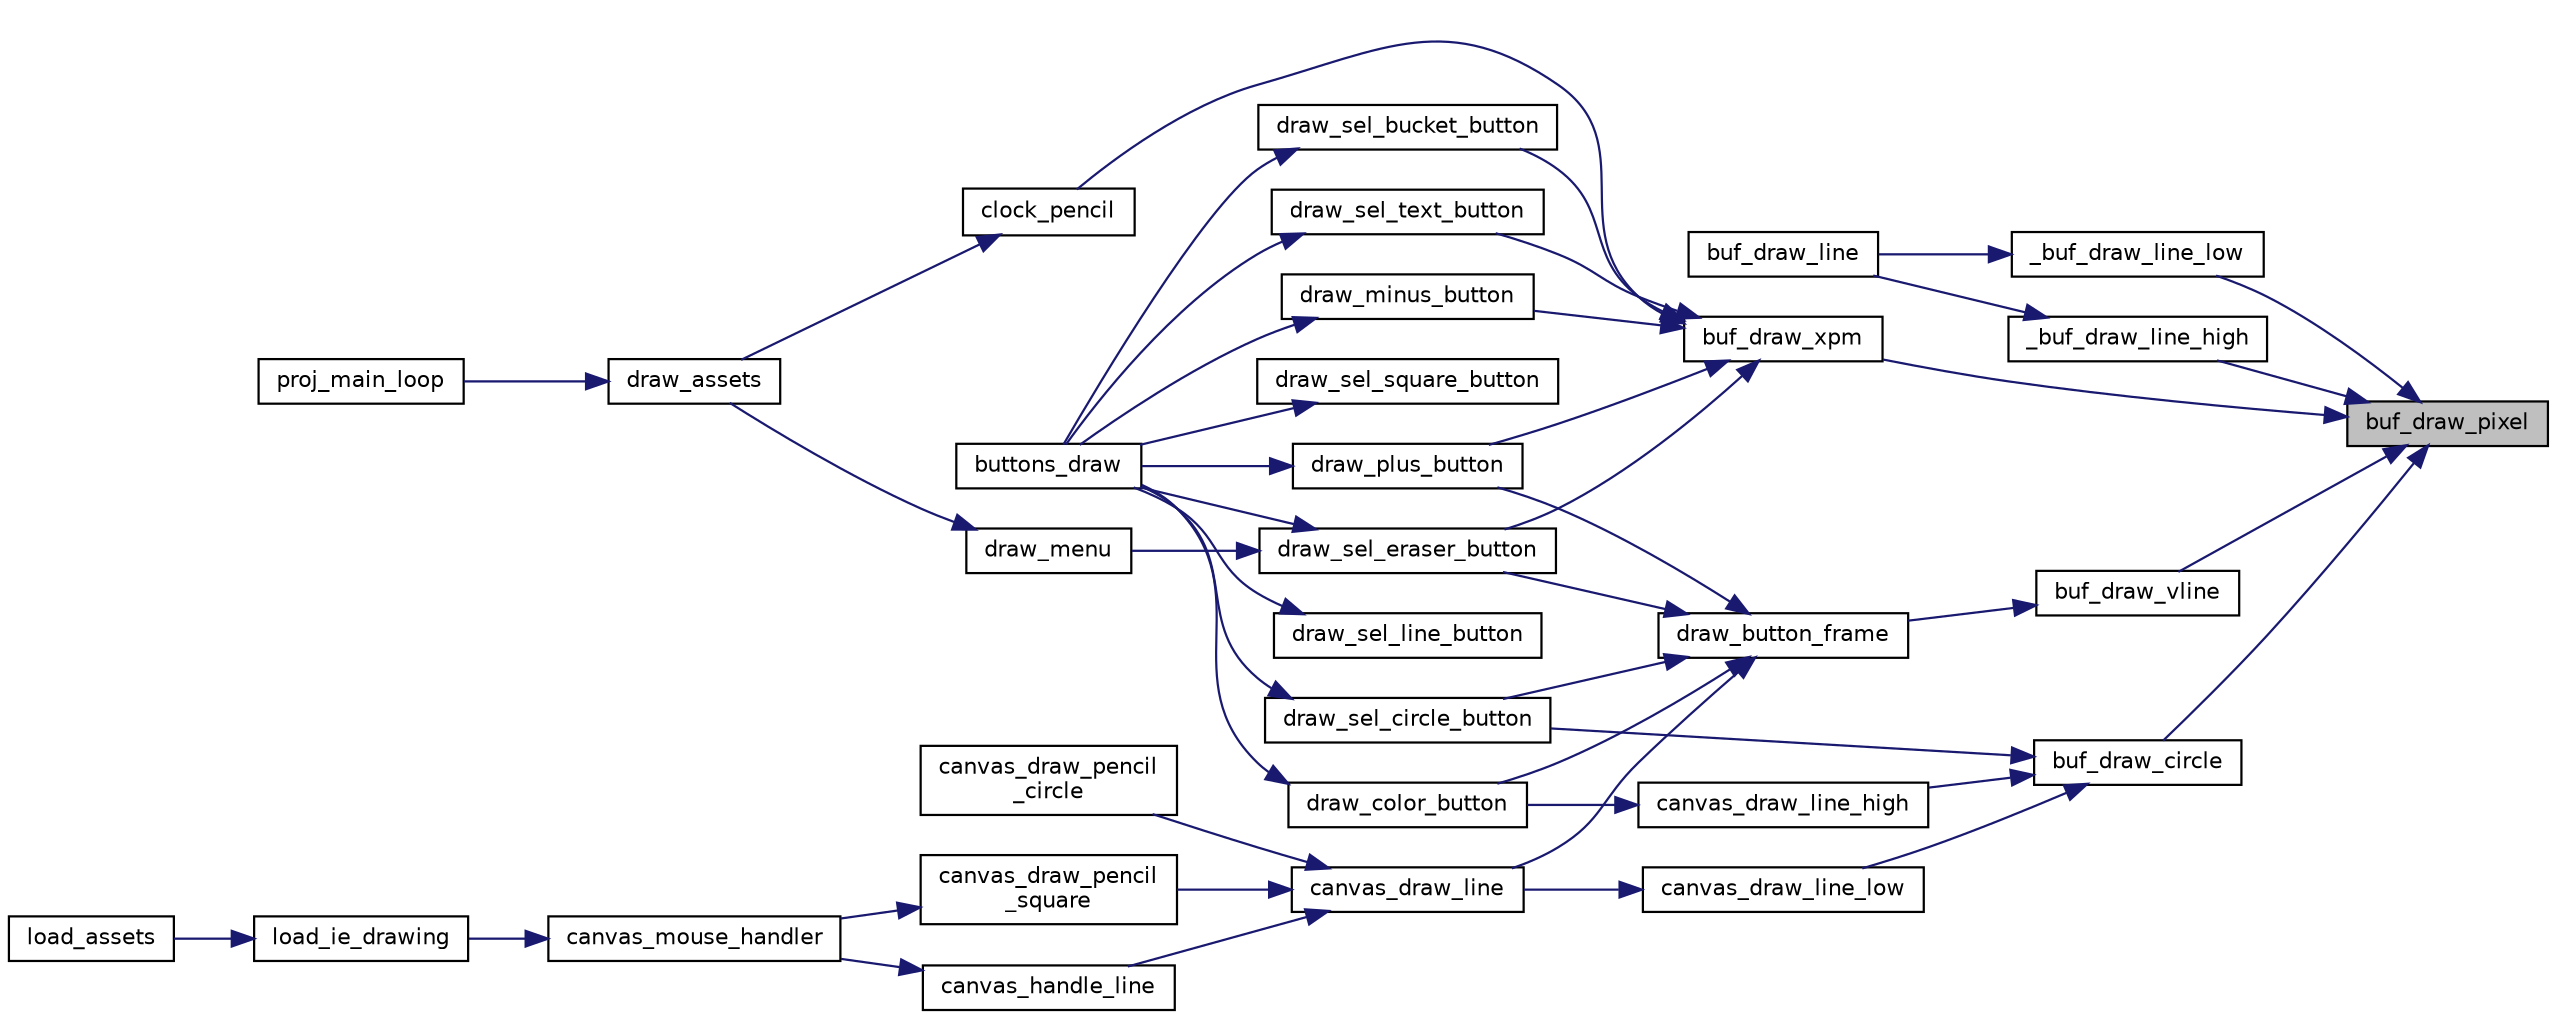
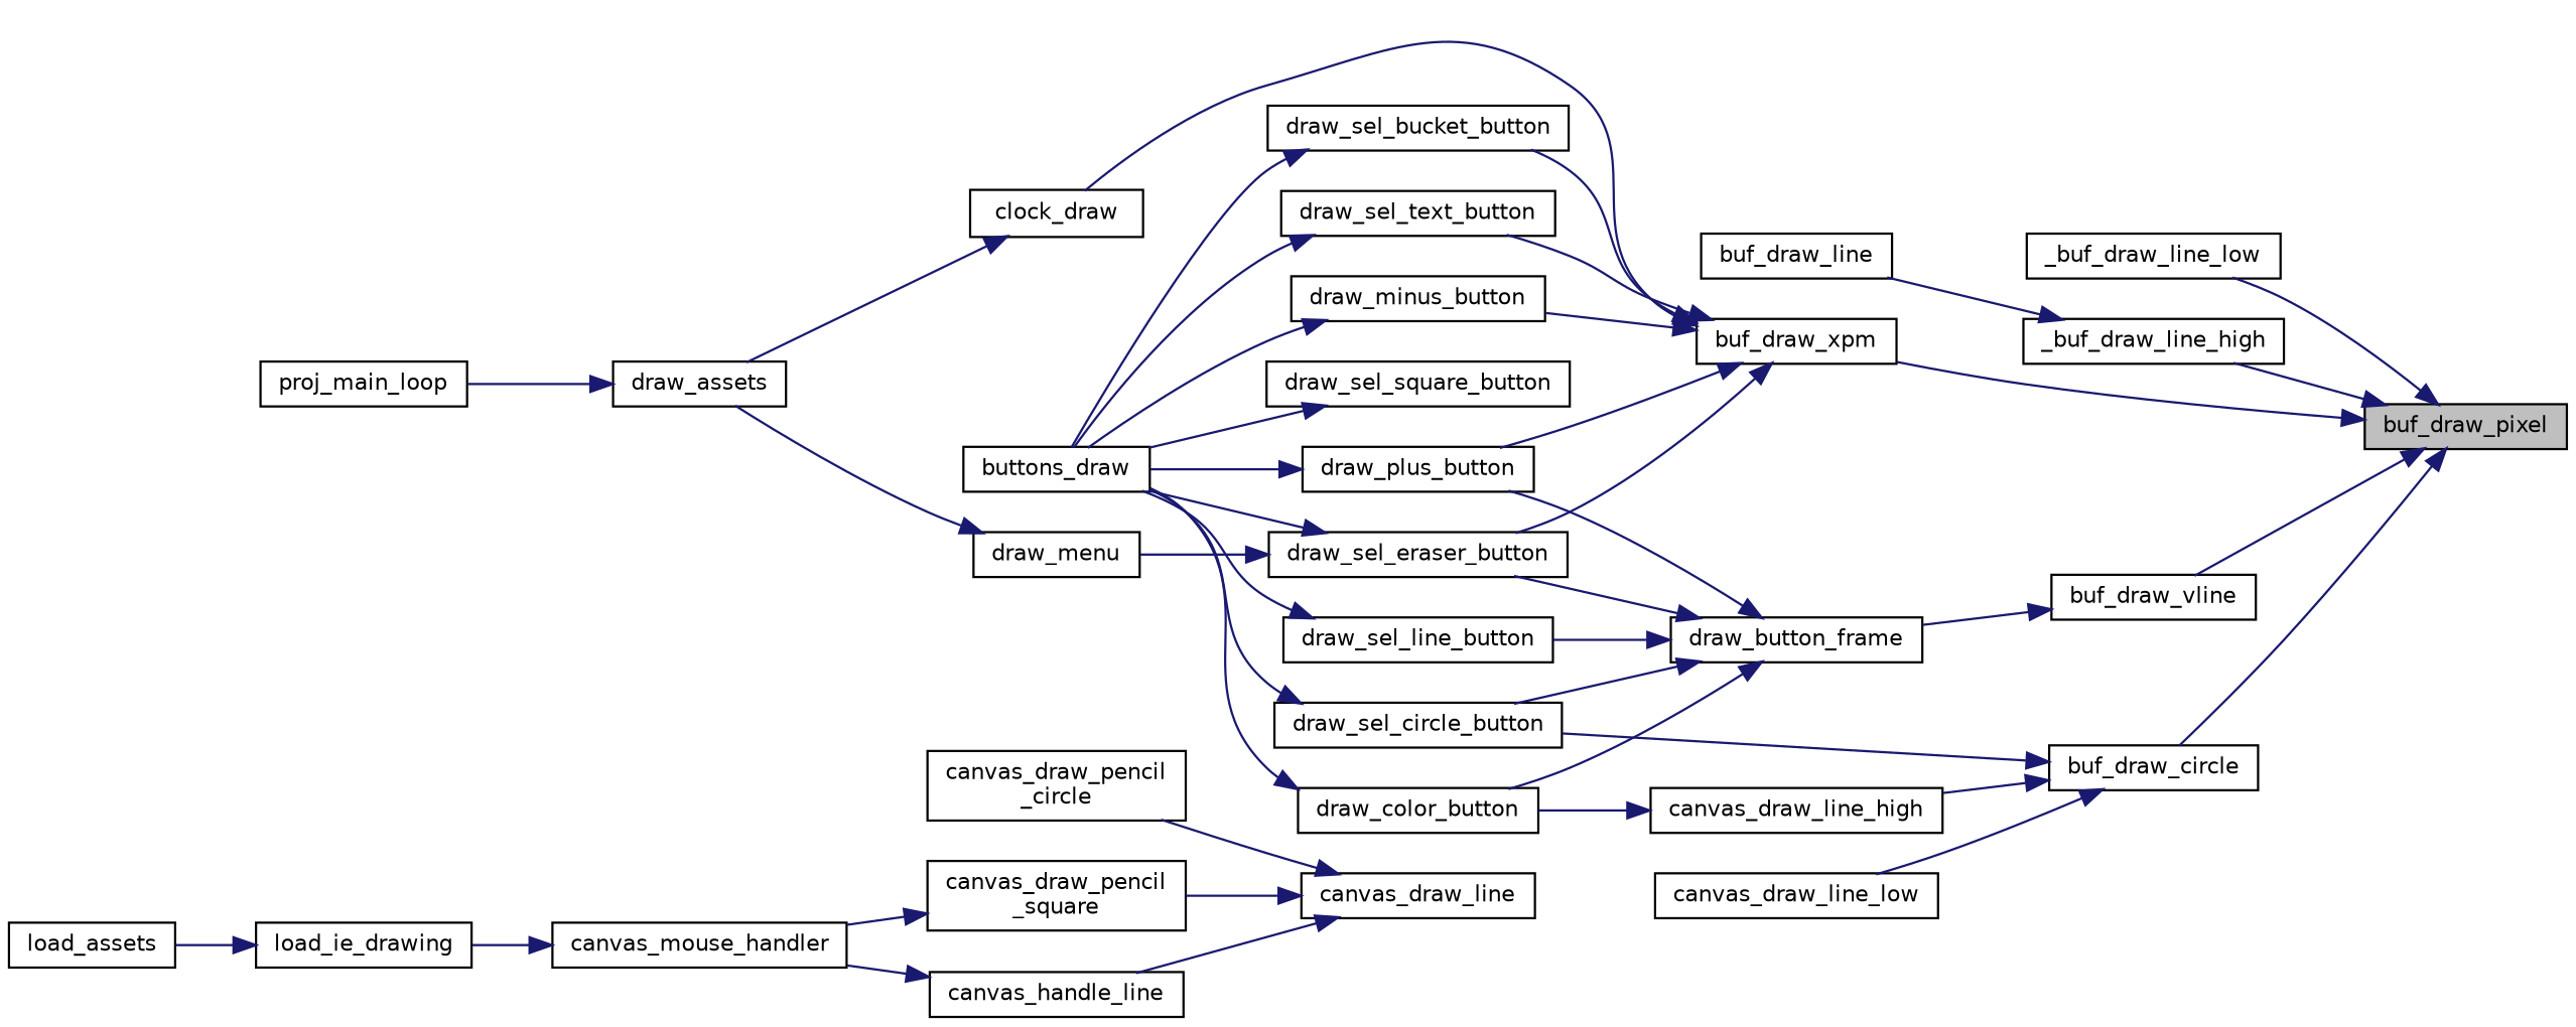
  digraph {
    rankdir=RL
    node [color=black fillcolor=white fontname=Helvetica fontsize=10 shape=record style=filled]
    edge [color=midnightblue dir=back fontname=Helvetica fontsize=10 labelfontname=Helvetica labelfontsize=10 style=solid]
    n1 [fillcolor=grey75 fontcolor=black height=0.2 label=buf_draw_pixel width=0.4]
    n2 [height=0.2 label=_buf_draw_line_high width=0.4]
    n3 [height=0.2 label=_buf_draw_line_low width=0.4]
    n4 [height=0.2 label=buf_draw_circle width=0.4]
    n5 [height=0.2 label=buf_draw_vline width=0.4]
    n6 [height=0.2 label=buf_draw_xpm width=0.4]
    n7 [height=0.2 label=buf_draw_line width=0.4]
    n8 [height=0.2 label=canvas_draw_line_high width=0.4]
    n9 [height=0.2 label=canvas_draw_line_low width=0.4]
    n10 [height=0.2 label=draw_sel_circle_button width=0.4]
    n11 [height=0.2 label=draw_button_frame width=0.4]
    n12 [height=0.2 label=draw_sel_eraser_button width=0.4]
-   n13 [height=0.2 label=clock_pencil width=0.4]
+   n13 [height=0.2 label=clock_draw width=0.4]
    n14 [height=0.2 label=draw_minus_button width=0.4]
    n15 [height=0.2 label=draw_plus_button width=0.4]
    n16 [height=0.2 label=draw_sel_bucket_button width=0.4]
    n17 [height=0.2 label=draw_sel_text_button width=0.4]
    n18 [height=0.2 label=draw_color_button width=0.4]
    n19 [height=0.2 label=canvas_draw_line width=0.4]
    n20 [height=0.2 label=buttons_draw width=0.4]
    n21 [height=0.2 label="canvas_draw_pencil\l_circle" width=0.4]
    n22 [height=0.2 label="canvas_draw_pencil\l_square" width=0.4]
    n23 [height=0.2 label=canvas_handle_line width=0.4]
    n24 [height=0.2 label=canvas_mouse_handler width=0.4]
    n25 [height=0.2 label=load_ie_drawing width=0.4]
    n26 [height=0.2 label=load_assets width=0.4]
    n27 [height=0.2 label=proj_main_loop width=0.4]
    n28 [height=0.2 label=draw_menu width=0.4]
    n29 [height=0.2 label=draw_assets width=0.4]
    n30 [height=0.2 label=draw_sel_line_button width=0.4]
    n31 [height=0.2 label=draw_sel_square_button width=0.4]
    n1 -> n2
    n1 -> n3
    n1 -> n4
    n1 -> n5
    n1 -> n6
    n2 -> n7
-   n3 -> n7
    n4 -> n8
    n4 -> n9
    n4 -> n10
    n5 -> n11
    n6 -> n12
    n6 -> n13
    n6 -> n14
    n6 -> n15
    n6 -> n16
    n6 -> n17
    n8 -> n18
-   n9 -> n19
    n10 -> n20
    n11 -> n10
    n11 -> n12
    n11 -> n15
    n11 -> n18
-   n11 -> n19
+   n11 -> n30
    n12 -> n20
    n12 -> n28
    n13 -> n29
    n14 -> n20
    n15 -> n20
    n16 -> n20
    n17 -> n20
    n18 -> n20
    n19 -> n21
    n19 -> n22
    n19 -> n23
    n22 -> n24
    n23 -> n24
    n24 -> n25
    n25 -> n26
    n28 -> n29
    n29 -> n27
    n30 -> n20
    n31 -> n20
  }
